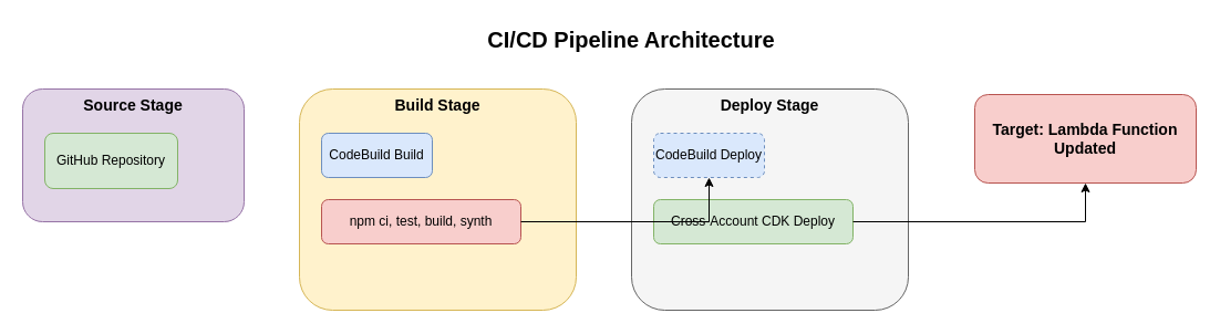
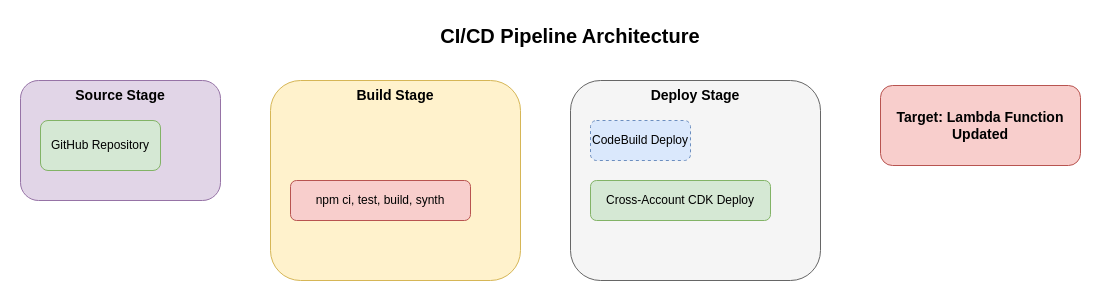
  <mxCell id="0" />
  <mxCell id="1" parent="0" />
  <mxCell id="2" value="CI/CD Pipeline Architecture" style="text;html=1;strokeColor=none;fillColor=none;align=center;verticalAlign=middle;whiteSpace=wrap;rounded=0;fontSize=20;fontStyle=1;" vertex="1" parent="1"><mxGeometry x="420" y="20" width="300" height="30" as="geometry" /></mxCell>
  <mxCell id="3" value="Source Stage" style="rounded=1;whiteSpace=wrap;html=1;fillColor=#e1d5e7;strokeColor=#9673a6;fontSize=14;fontStyle=1;verticalAlign=top;" vertex="1" parent="1"><mxGeometry x="20" y="80" width="200" height="120" as="geometry" /></mxCell>
  <mxCell id="4" value="GitHub Repository" style="rounded=1;whiteSpace=wrap;html=1;fillColor=#d5e8d4;strokeColor=#82b366;" vertex="1" parent="1"><mxGeometry x="40" y="120" width="120" height="50" as="geometry" /></mxCell>
  <mxCell id="5" value="Build Stage" style="rounded=1;whiteSpace=wrap;html=1;fillColor=#fff2cc;strokeColor=#d6b656;fontSize=14;fontStyle=1;verticalAlign=top;" vertex="1" parent="1"><mxGeometry x="270" y="80" width="250" height="200" as="geometry" /></mxCell>
- <mxCell id="6" value="CodeBuild Build" style="rounded=1;whiteSpace=wrap;html=1;fillColor=#dae8fc;strokeColor=#6c8ebf;" vertex="1" parent="1"><mxGeometry x="290" y="120" width="100" height="40" as="geometry" /></mxCell>
  <mxCell id="7" value="npm ci, test, build, synth" style="rounded=1;whiteSpace=wrap;html=1;fillColor=#f8cecc;strokeColor=#b85450;" vertex="1" parent="1"><mxGeometry x="290" y="180" width="180" height="40" as="geometry" /></mxCell>
  <mxCell id="8" value="Deploy Stage" style="rounded=1;whiteSpace=wrap;html=1;fillColor=#f5f5f5;strokeColor=#666666;fontSize=14;fontStyle=1;verticalAlign=top;" vertex="1" parent="1"><mxGeometry x="570" y="80" width="250" height="200" as="geometry" /></mxCell>
  <mxCell id="9" value="CodeBuild Deploy" style="rounded=1;whiteSpace=wrap;html=1;fillColor=#dae8fc;strokeColor=#6c8ebf;dashed=1;" vertex="1" parent="1"><mxGeometry x="590" y="120" width="100" height="40" as="geometry" /></mxCell>
  <mxCell id="10" value="Cross-Account CDK Deploy" style="rounded=1;whiteSpace=wrap;html=1;fillColor=#d5e8d4;strokeColor=#82b366;" vertex="1" parent="1"><mxGeometry x="590" y="180" width="180" height="40" as="geometry" /></mxCell>
  <mxCell id="11" value="Target: Lambda Function Updated" style="rounded=1;whiteSpace=wrap;html=1;fillColor=#f8cecc;strokeColor=#b85450;fontSize=14;fontStyle=1;" vertex="1" parent="1"><mxGeometry x="880" y="85" width="200" height="80" as="geometry" /></mxCell>
- <mxCell id="12" value="" style="edgeStyle=orthogonalEdgeStyle;rounded=0;orthogonalLoop=1;jettySize=auto;html=1;" edge="1" parent="1" source="7" target="9"><mxGeometry relative="1" as="geometry" /></mxCell>
- <mxCell id="13" value="" style="edgeStyle=orthogonalEdgeStyle;rounded=0;orthogonalLoop=1;jettySize=auto;html=1;" edge="1" parent="1" source="10" target="11"><mxGeometry relative="1" as="geometry" /></mxCell>
